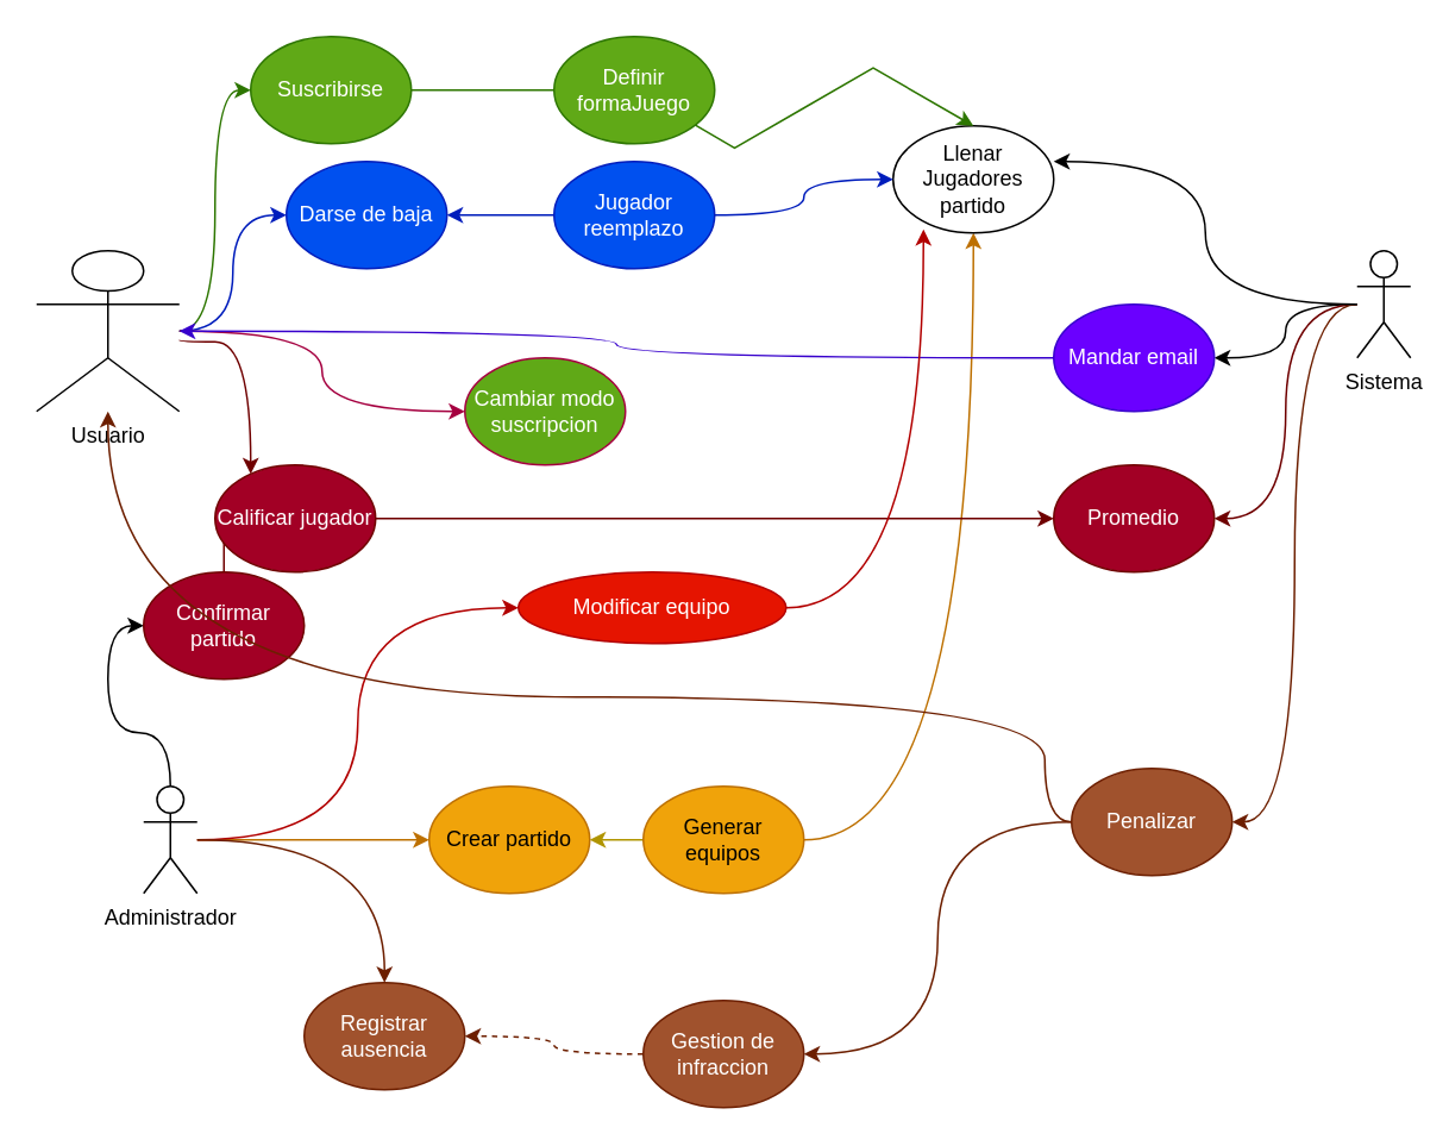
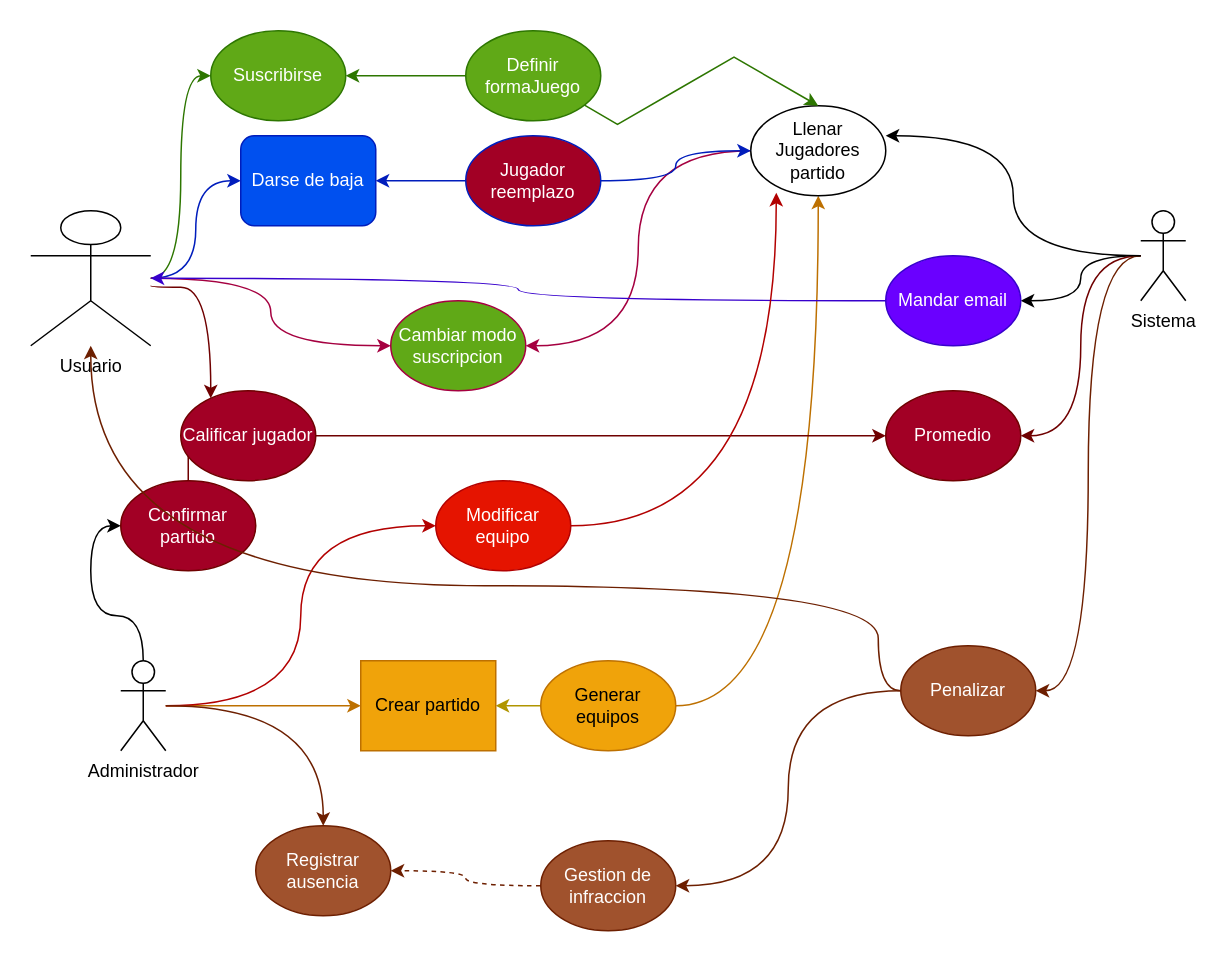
  <mxCell id="0" />
  <mxCell id="1" parent="0" />
  <mxCell id="2" style="edgeStyle=orthogonalEdgeStyle;rounded=0;orthogonalLoop=1;jettySize=auto;html=1;entryX=1;entryY=0.5;entryDx=0;entryDy=0;elbow=vertical;curved=1;" edge="1" parent="1" source="5" target="43"><mxGeometry relative="1" as="geometry" /></mxCell>
  <mxCell id="3" style="edgeStyle=orthogonalEdgeStyle;rounded=0;orthogonalLoop=1;jettySize=auto;html=1;entryX=1;entryY=0.5;entryDx=0;entryDy=0;elbow=vertical;curved=1;fillColor=#a20025;strokeColor=#6F0000;" edge="1" parent="1" source="5" target="44"><mxGeometry relative="1" as="geometry"><mxPoint x="450" y="320" as="targetPoint" /></mxGeometry></mxCell>
  <mxCell id="4" style="edgeStyle=orthogonalEdgeStyle;rounded=0;orthogonalLoop=1;jettySize=auto;html=1;entryX=1;entryY=0.5;entryDx=0;entryDy=0;elbow=vertical;curved=1;fillColor=#a0522d;strokeColor=#6D1F00;" edge="1" parent="1" source="5" target="41"><mxGeometry relative="1" as="geometry" /></mxCell>
  <mxCell id="5" value="Sistema" style="shape=umlActor;verticalLabelPosition=bottom;verticalAlign=top;html=1;" vertex="1" parent="1"><mxGeometry x="760" y="140" width="30" height="60" as="geometry" /></mxCell>
  <mxCell id="6" style="edgeStyle=orthogonalEdgeStyle;rounded=0;orthogonalLoop=1;jettySize=auto;html=1;entryX=0;entryY=0.5;entryDx=0;entryDy=0;elbow=vertical;curved=1;fillColor=#f0a30a;strokeColor=#BD7000;" edge="1" parent="1" source="10" target="16"><mxGeometry relative="1" as="geometry" /></mxCell>
  <mxCell id="7" style="edgeStyle=orthogonalEdgeStyle;rounded=0;orthogonalLoop=1;jettySize=auto;html=1;entryX=0;entryY=0.5;entryDx=0;entryDy=0;elbow=vertical;curved=1;fillColor=#e51400;strokeColor=#B20000;" edge="1" parent="1" source="10" target="20"><mxGeometry relative="1" as="geometry" /></mxCell>
  <mxCell id="8" style="edgeStyle=orthogonalEdgeStyle;rounded=0;orthogonalLoop=1;jettySize=auto;html=1;elbow=vertical;curved=1;fillColor=#a0522d;strokeColor=#6D1F00;" edge="1" parent="1" source="10" target="22"><mxGeometry relative="1" as="geometry" /></mxCell>
  <mxCell id="9" style="edgeStyle=orthogonalEdgeStyle;rounded=0;orthogonalLoop=1;jettySize=auto;html=1;entryX=0;entryY=0.5;entryDx=0;entryDy=0;elbow=vertical;curved=1;" edge="1" parent="1" source="10" target="27"><mxGeometry relative="1" as="geometry" /></mxCell>
  <mxCell id="10" value="Administrador" style="shape=umlActor;verticalLabelPosition=bottom;verticalAlign=top;html=1;" vertex="1" parent="1"><mxGeometry x="80" y="440" width="30" height="60" as="geometry" /></mxCell>
  <mxCell id="11" style="edgeStyle=orthogonalEdgeStyle;rounded=0;orthogonalLoop=1;jettySize=auto;html=1;entryX=0;entryY=0.5;entryDx=0;entryDy=0;elbow=vertical;curved=1;fillColor=#60a917;strokeColor=#2D7600;" edge="1" parent="1" source="15" target="25"><mxGeometry relative="1" as="geometry" /></mxCell>
  <mxCell id="12" style="edgeStyle=orthogonalEdgeStyle;rounded=0;orthogonalLoop=1;jettySize=auto;html=1;entryX=0;entryY=0.5;entryDx=0;entryDy=0;elbow=vertical;curved=1;fillColor=#0050ef;strokeColor=#001DBC;" edge="1" parent="1" source="15" target="21"><mxGeometry relative="1" as="geometry" /></mxCell>
  <mxCell id="13" style="edgeStyle=orthogonalEdgeStyle;rounded=0;orthogonalLoop=1;jettySize=auto;html=1;entryX=0;entryY=0.5;entryDx=0;entryDy=0;elbow=vertical;curved=1;fillColor=#d80073;strokeColor=#A50040;" edge="1" parent="1" source="15" target="32"><mxGeometry relative="1" as="geometry" /></mxCell>
  <mxCell id="14" style="edgeStyle=orthogonalEdgeStyle;rounded=0;orthogonalLoop=1;jettySize=auto;html=1;elbow=vertical;curved=1;fillColor=#a20025;strokeColor=#6F0000;" edge="1" parent="1" target="29"><mxGeometry relative="1" as="geometry"><mxPoint x="100" y="190" as="sourcePoint" /><mxPoint x="160" y="315" as="targetPoint" /><Array as="points"><mxPoint x="100" y="191" /><mxPoint x="140" y="191" /><mxPoint x="140" y="310" /></Array></mxGeometry></mxCell>
  <mxCell id="15" value="Usuario" style="shape=umlActor;verticalLabelPosition=bottom;verticalAlign=top;html=1;" vertex="1" parent="1"><mxGeometry x="20" y="140" width="80" height="90" as="geometry" /></mxCell>
- <mxCell id="16" value="Crear partido" style="ellipse;whiteSpace=wrap;html=1;fillColor=#f0a30a;fontColor=#000000;strokeColor=#BD7000;" vertex="1" parent="1"><mxGeometry x="240" y="440" width="90" height="60" as="geometry" /></mxCell>
+ <mxCell id="16" value="Crear partido" style="whiteSpace=wrap;html=1;fillColor=#f0a30a;fontColor=#000000;strokeColor=#BD7000;rounded=0;" vertex="1" parent="1"><mxGeometry x="240" y="440" width="90" height="60" as="geometry" /></mxCell>
  <mxCell id="17" style="edgeStyle=orthogonalEdgeStyle;rounded=0;orthogonalLoop=1;jettySize=auto;html=1;entryX=1;entryY=0.5;entryDx=0;entryDy=0;elbow=vertical;curved=1;fillColor=#e3c800;strokeColor=#B09500;" edge="1" parent="1" source="19" target="16"><mxGeometry relative="1" as="geometry" /></mxCell>
  <mxCell id="18" style="edgeStyle=orthogonalEdgeStyle;rounded=0;orthogonalLoop=1;jettySize=auto;html=1;elbow=vertical;curved=1;fillColor=#f0a30a;strokeColor=#BD7000;entryX=0.5;entryY=1;entryDx=0;entryDy=0;" edge="1" parent="1" source="19" target="31"><mxGeometry relative="1" as="geometry"><mxPoint x="550" y="110" as="targetPoint" /></mxGeometry></mxCell>
  <mxCell id="19" value="Generar equipos" style="ellipse;whiteSpace=wrap;html=1;fillColor=#f0a30a;fontColor=#000000;strokeColor=#BD7000;" vertex="1" parent="1"><mxGeometry x="360" y="440" width="90" height="60" as="geometry" /></mxCell>
- <mxCell id="20" value="Modificar equipo" style="ellipse;whiteSpace=wrap;html=1;fillColor=#e51400;fontColor=#ffffff;strokeColor=#B20000;" vertex="1" parent="1"><mxGeometry x="290" y="320" width="150" height="40" as="geometry" /></mxCell>
- <mxCell id="21" value="Darse de baja" style="ellipse;whiteSpace=wrap;html=1;fillColor=#0050ef;fontColor=#ffffff;strokeColor=#001DBC;" vertex="1" parent="1"><mxGeometry x="160" y="90" width="90" height="60" as="geometry" /></mxCell>
+ <mxCell id="20" value="Modificar equipo" style="ellipse;whiteSpace=wrap;html=1;fillColor=#e51400;fontColor=#ffffff;strokeColor=#B20000;" vertex="1" parent="1"><mxGeometry x="290" y="320" width="90" height="60" as="geometry" /></mxCell>
+ <mxCell id="21" value="Darse de baja" style="whiteSpace=wrap;html=1;fillColor=#0050ef;fontColor=#ffffff;strokeColor=#001DBC;rounded=1;" vertex="1" parent="1"><mxGeometry x="160" y="90" width="90" height="60" as="geometry" /></mxCell>
  <mxCell id="22" value="Registrar ausencia" style="ellipse;whiteSpace=wrap;html=1;fillColor=#a0522d;fontColor=#ffffff;strokeColor=#6D1F00;" vertex="1" parent="1"><mxGeometry x="170" y="550" width="90" height="60" as="geometry" /></mxCell>
  <mxCell id="23" style="edgeStyle=orthogonalEdgeStyle;rounded=0;orthogonalLoop=1;jettySize=auto;html=1;elbow=vertical;curved=1;fillColor=#a0522d;strokeColor=#6D1F00;dashed=1;" edge="1" parent="1" source="24" target="22"><mxGeometry relative="1" as="geometry" /></mxCell>
  <mxCell id="24" value="Gestion de infraccion" style="ellipse;whiteSpace=wrap;html=1;fillColor=#a0522d;fontColor=#ffffff;strokeColor=#6D1F00;" vertex="1" parent="1"><mxGeometry x="360" y="560" width="90" height="60" as="geometry" /></mxCell>
  <mxCell id="25" value="Suscribirse" style="ellipse;whiteSpace=wrap;html=1;fillColor=#60a917;fontColor=#ffffff;strokeColor=#2D7600;" vertex="1" parent="1"><mxGeometry x="140" y="20" width="90" height="60" as="geometry" /></mxCell>
  <mxCell id="26" style="edgeStyle=orthogonalEdgeStyle;rounded=0;orthogonalLoop=1;jettySize=auto;html=1;fillColor=#a20025;strokeColor=#6F0000;" edge="1" parent="1" source="27" target="29"><mxGeometry relative="1" as="geometry" /></mxCell>
  <mxCell id="27" value="Confirmar partido" style="ellipse;whiteSpace=wrap;html=1;fillColor=#a20025;strokeColor=#6F0000;fontColor=#ffffff;" vertex="1" parent="1"><mxGeometry x="80" y="320" width="90" height="60" as="geometry" /></mxCell>
  <mxCell id="28" style="edgeStyle=orthogonalEdgeStyle;rounded=0;orthogonalLoop=1;jettySize=auto;html=1;entryX=0;entryY=0.5;entryDx=0;entryDy=0;elbow=vertical;curved=1;fillColor=#a20025;strokeColor=#6F0000;" edge="1" parent="1" source="29" target="44"><mxGeometry relative="1" as="geometry" /></mxCell>
  <mxCell id="29" value="Calificar jugador" style="ellipse;whiteSpace=wrap;html=1;fillColor=#a20025;fontColor=#ffffff;strokeColor=#6F0000;" vertex="1" parent="1"><mxGeometry x="120" y="260" width="90" height="60" as="geometry" /></mxCell>
+ <mxCell id="30" style="edgeStyle=orthogonalEdgeStyle;rounded=0;orthogonalLoop=1;jettySize=auto;html=1;entryX=1;entryY=0.5;entryDx=0;entryDy=0;elbow=vertical;curved=1;fillColor=#d80073;strokeColor=#A50040;" edge="1" parent="1" source="31" target="32"><mxGeometry relative="1" as="geometry" /></mxCell>
  <mxCell id="31" value="Llenar Jugadores partido" style="ellipse;whiteSpace=wrap;html=1;" vertex="1" parent="1"><mxGeometry x="500" y="70" width="90" height="60" as="geometry" /></mxCell>
  <mxCell id="32" value="Cambiar modo suscripcion" style="ellipse;whiteSpace=wrap;html=1;fillColor=#60a917;fontColor=#ffffff;strokeColor=#A50040;" vertex="1" parent="1"><mxGeometry x="260" y="200" width="90" height="60" as="geometry" /></mxCell>
- <mxCell id="33" style="edgeStyle=orthogonalEdgeStyle;rounded=0;orthogonalLoop=1;jettySize=auto;html=1;elbow=vertical;curved=1;fillColor=#60a917;strokeColor=#2D7600;endArrow=none;" edge="1" parent="1" source="35" target="25"><mxGeometry relative="1" as="geometry" /></mxCell>
+ <mxCell id="33" style="edgeStyle=orthogonalEdgeStyle;rounded=0;orthogonalLoop=1;jettySize=auto;html=1;elbow=vertical;curved=1;fillColor=#60a917;strokeColor=#2D7600;" edge="1" parent="1" source="35" target="25"><mxGeometry relative="1" as="geometry" /></mxCell>
  <mxCell id="34" style="edgeStyle=isometricEdgeStyle;rounded=0;orthogonalLoop=1;jettySize=auto;html=1;entryX=0.5;entryY=0;entryDx=0;entryDy=0;elbow=vertical;fillColor=#60a917;strokeColor=#2D7600;" edge="1" parent="1" source="35" target="31"><mxGeometry relative="1" as="geometry" /></mxCell>
  <mxCell id="35" value="Definir formaJuego" style="ellipse;whiteSpace=wrap;html=1;fillColor=#60a917;fontColor=#ffffff;strokeColor=#2D7600;" vertex="1" parent="1"><mxGeometry x="310" y="20" width="90" height="60" as="geometry" /></mxCell>
  <mxCell id="36" style="edgeStyle=orthogonalEdgeStyle;rounded=0;orthogonalLoop=1;jettySize=auto;html=1;elbow=vertical;curved=1;fillColor=#0050ef;strokeColor=#001DBC;" edge="1" parent="1" source="38" target="21"><mxGeometry relative="1" as="geometry" /></mxCell>
  <mxCell id="37" style="edgeStyle=orthogonalEdgeStyle;rounded=0;orthogonalLoop=1;jettySize=auto;html=1;entryX=0;entryY=0.5;entryDx=0;entryDy=0;elbow=vertical;curved=1;fillColor=#0050ef;strokeColor=#001DBC;" edge="1" parent="1" source="38" target="31"><mxGeometry relative="1" as="geometry" /></mxCell>
- <mxCell id="38" value="Jugador reemplazo" style="ellipse;whiteSpace=wrap;html=1;fillColor=#0050ef;fontColor=#ffffff;strokeColor=#001DBC;" vertex="1" parent="1"><mxGeometry x="310" y="90" width="90" height="60" as="geometry" /></mxCell>
+ <mxCell id="38" value="Jugador reemplazo" style="ellipse;whiteSpace=wrap;html=1;fillColor=#a20025;fontColor=#ffffff;strokeColor=#001DBC;" vertex="1" parent="1"><mxGeometry x="310" y="90" width="90" height="60" as="geometry" /></mxCell>
  <mxCell id="39" style="edgeStyle=orthogonalEdgeStyle;rounded=0;orthogonalLoop=1;jettySize=auto;html=1;entryX=1;entryY=0.5;entryDx=0;entryDy=0;elbow=vertical;curved=1;fillColor=#a0522d;strokeColor=#6D1F00;" edge="1" parent="1" source="41" target="24"><mxGeometry relative="1" as="geometry" /></mxCell>
  <mxCell id="40" style="edgeStyle=orthogonalEdgeStyle;rounded=0;orthogonalLoop=1;jettySize=auto;html=1;elbow=vertical;curved=1;fillColor=#a0522d;strokeColor=#6D1F00;" edge="1" parent="1" source="41" target="15"><mxGeometry relative="1" as="geometry"><Array as="points"><mxPoint x="585" y="390" /><mxPoint x="60" y="390" /></Array></mxGeometry></mxCell>
  <mxCell id="41" value="Penalizar" style="ellipse;whiteSpace=wrap;html=1;fillColor=#a0522d;fontColor=#ffffff;strokeColor=#6D1F00;" vertex="1" parent="1"><mxGeometry x="600" y="430" width="90" height="60" as="geometry" /></mxCell>
  <mxCell id="42" style="edgeStyle=orthogonalEdgeStyle;rounded=0;orthogonalLoop=1;jettySize=auto;html=1;elbow=vertical;curved=1;fillColor=#6a00ff;strokeColor=#3700CC;" edge="1" parent="1" source="43" target="15"><mxGeometry relative="1" as="geometry"><mxPoint x="420" y="270" as="targetPoint" /></mxGeometry></mxCell>
  <mxCell id="43" value="Mandar email" style="ellipse;whiteSpace=wrap;html=1;fillColor=#6a00ff;fontColor=#ffffff;strokeColor=#3700CC;" vertex="1" parent="1"><mxGeometry x="590" y="170" width="90" height="60" as="geometry" /></mxCell>
  <mxCell id="44" value="Promedio" style="ellipse;whiteSpace=wrap;html=1;fillColor=#a20025;fontColor=#ffffff;strokeColor=#6F0000;" vertex="1" parent="1"><mxGeometry x="590" y="260" width="90" height="60" as="geometry" /></mxCell>
  <mxCell id="45" style="edgeStyle=orthogonalEdgeStyle;rounded=0;orthogonalLoop=1;jettySize=auto;html=1;entryX=1;entryY=0.333;entryDx=0;entryDy=0;entryPerimeter=0;elbow=vertical;curved=1;" edge="1" parent="1" source="5" target="31"><mxGeometry relative="1" as="geometry" /></mxCell>
  <mxCell id="46" style="edgeStyle=orthogonalEdgeStyle;rounded=0;orthogonalLoop=1;jettySize=auto;html=1;entryX=0.189;entryY=0.967;entryDx=0;entryDy=0;entryPerimeter=0;elbow=vertical;curved=1;fillColor=#e51400;strokeColor=#B20000;" edge="1" parent="1" source="20" target="31"><mxGeometry relative="1" as="geometry" /></mxCell>
